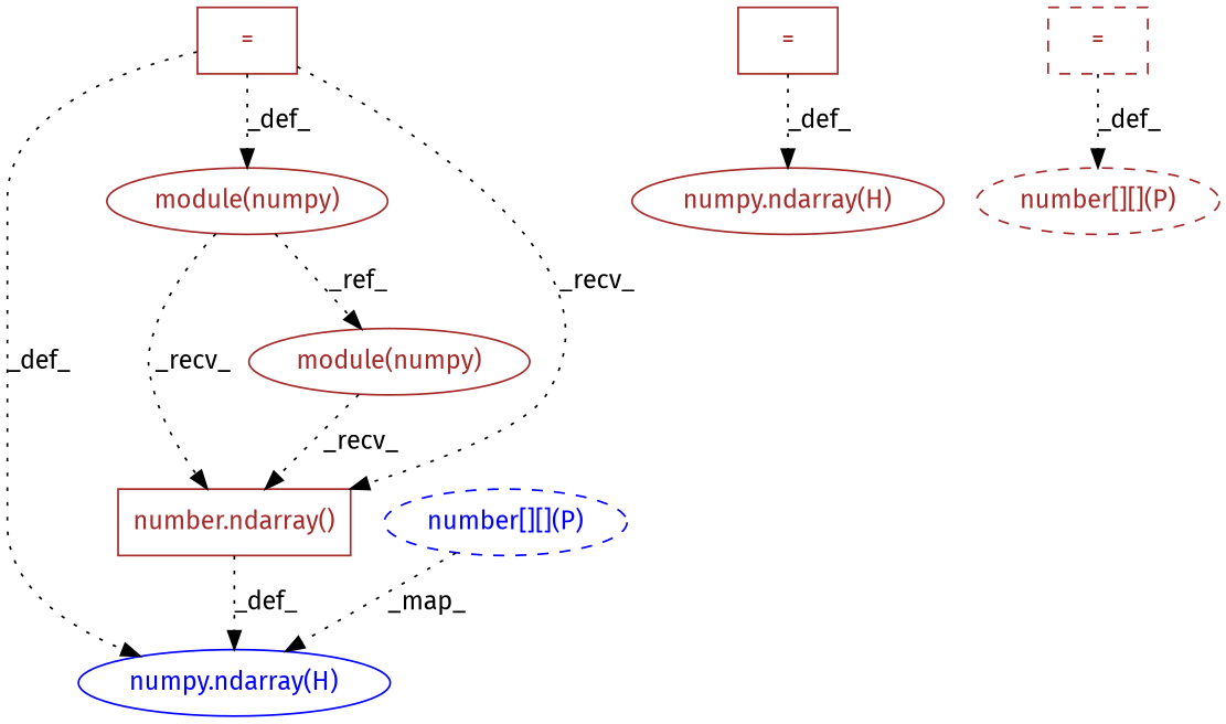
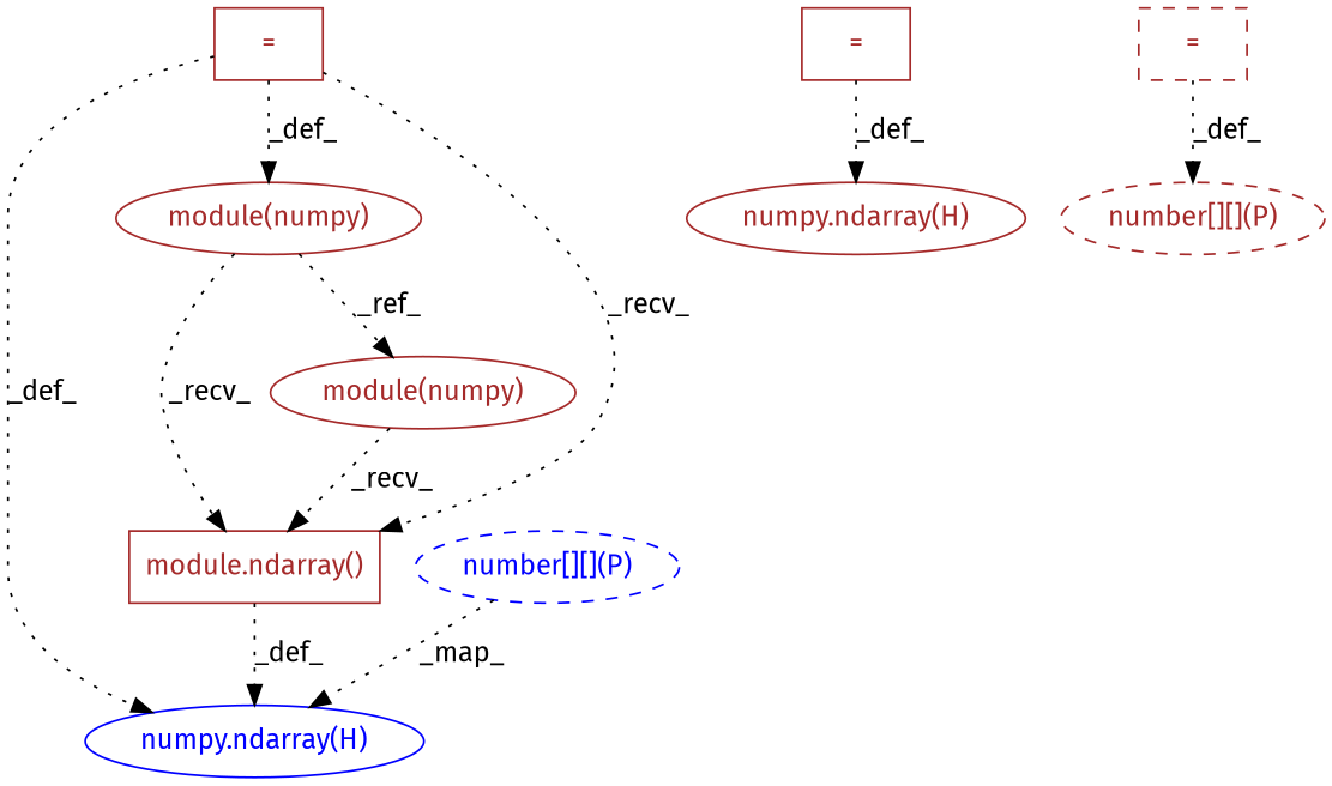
  digraph {
    fontname="Fira Sans"
    node [color=brown fontcolor=brown shape=ellipse style=solid fontname="Fira Sans"]
    edge [style=dotted fontname="Fira Sans"]
-   n1 [label="number.ndarray()" shape=box]
+   n1 [label="module.ndarray()" shape=box]
    n2 [color=blue fontcolor=blue label="numpy.ndarray(H)"]
    n3 [label="=" shape=box]
    n4 [label="numpy.ndarray(H)"]
    n5 [label="module(numpy)"]
    n6 [label="module(numpy)"]
    n7 [label="number[][](P)" style=dashed]
    n8 [label="=" shape=box style=dashed]
    n9 [label="=" shape=box]
    n10 [color=blue fontcolor=blue label="number[][](P)" style=dashed]
    n1 -> n2 [label=_def_]
    n3 -> n4 [label=_def_]
    n5 -> n1 [label=_recv_]
    n6 -> n1 [label=_recv_]
    n6 -> n5 [label=_ref_]
    n8 -> n7 [label=_def_]
    n9 -> n1 [label=_recv_]
    n9 -> n2 [label=_def_]
    n9 -> n6 [label=_def_]
    n10 -> n2 [label=_map_]
  }
